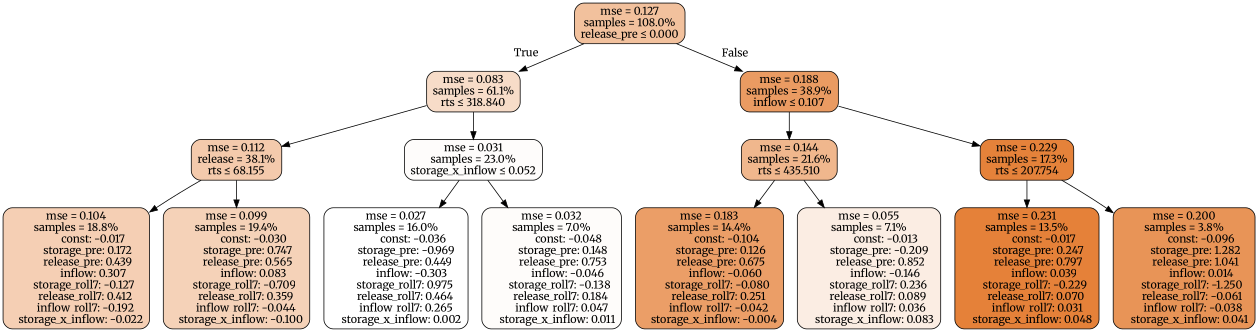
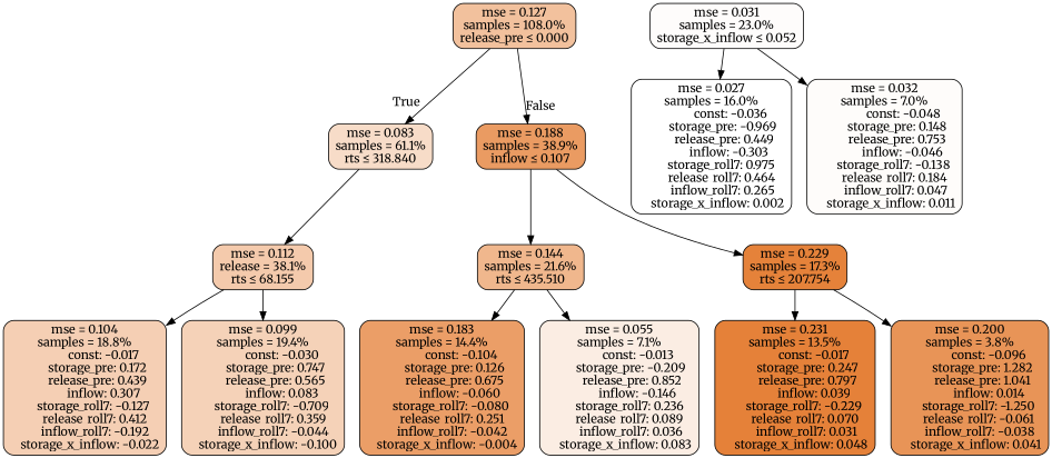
  digraph {
    fontname=Merriweather
    node [color=black fontname=Merriweather shape=rectangle style="filled, rounded"]
    edge [fontname=Merriweather]
    n1 [fillcolor="#f2c19d" label="mse = 0.127\nsamples = 108.0%\nrelease_pre &le; 0.000"]
    n2 [fillcolor="#f7dcc8" label="mse = 0.083\nsamples = 61.1%\nrts &le; 318.840"]
    n3 [fillcolor="#ea9b62" label="mse = 0.188\nsamples = 38.9%\ninflow &le; 0.107"]
    n4 [fillcolor="#f4caac" label="mse = 0.112\nrelease = 38.1%\nrts &le; 68.155"]
    n5 [fillcolor="#fefcfb" label="mse = 0.031\nsamples = 23.0%\nstorage_x_inflow &le; 0.052"]
    n6 [fillcolor="#f0b78d" label="mse = 0.144\nsamples = 21.6%\nrts &le; 435.510"]
    n7 [fillcolor="#e5823a" label="mse = 0.229\nsamples = 17.3%\nrts &le; 207.754"]
    n8 [fillcolor="#f5cfb4" label="mse = 0.104\nsamples = 18.8%\n               const: -0.017\n          storage_pre: 0.172\n          release_pre: 0.439\n               inflow: 0.307\n       storage_roll7: -0.127\n        release_roll7: 0.412\n        inflow_roll7: -0.192\n    storage_x_inflow: -0.022"]
    n9 [fillcolor="#f5d2b8" label="mse = 0.099\nsamples = 19.4%\n               const: -0.030\n          storage_pre: 0.747\n          release_pre: 0.565\n               inflow: 0.083\n       storage_roll7: -0.709\n        release_roll7: 0.359\n        inflow_roll7: -0.044\n    storage_x_inflow: -0.100"]
    n10 [fillcolor="#ffffff" label="mse = 0.027\nsamples = 16.0%\n               const: -0.036\n         storage_pre: -0.969\n          release_pre: 0.449\n              inflow: -0.303\n        storage_roll7: 0.975\n        release_roll7: 0.464\n         inflow_roll7: 0.265\n     storage_x_inflow: 0.002"]
    n11 [fillcolor="#fefcfa" label="mse = 0.032\nsamples = 7.0%\n               const: -0.048\n          storage_pre: 0.148\n          release_pre: 0.753\n              inflow: -0.046\n       storage_roll7: -0.138\n        release_roll7: 0.184\n         inflow_roll7: 0.047\n     storage_x_inflow: 0.011"]
    n12 [fillcolor="#eb9e67" label="mse = 0.183\nsamples = 14.4%\n               const: -0.104\n          storage_pre: 0.126\n          release_pre: 0.675\n              inflow: -0.060\n       storage_roll7: -0.080\n        release_roll7: 0.251\n        inflow_roll7: -0.042\n    storage_x_inflow: -0.004"]
    n13 [fillcolor="#fbede3" label="mse = 0.055\nsamples = 7.1%\n               const: -0.013\n         storage_pre: -0.209\n          release_pre: 0.852\n              inflow: -0.146\n        storage_roll7: 0.236\n        release_roll7: 0.089\n         inflow_roll7: 0.036\n     storage_x_inflow: 0.083"]
    n14 [fillcolor="#e58139" label="mse = 0.231\nsamples = 13.5%\n               const: -0.017\n          storage_pre: 0.247\n          release_pre: 0.797\n               inflow: 0.039\n       storage_roll7: -0.229\n        release_roll7: 0.070\n         inflow_roll7: 0.031\n     storage_x_inflow: 0.048"]
    n15 [fillcolor="#e89457" label="mse = 0.200\nsamples = 3.8%\n               const: -0.096\n          storage_pre: 1.282\n          release_pre: 1.041\n               inflow: 0.014\n       storage_roll7: -1.250\n       release_roll7: -0.061\n        inflow_roll7: -0.038\n     storage_x_inflow: 0.041"]
    n1 -> n2 [headlabel=True labelangle=45 labeldistance=2.5]
    n1 -> n3 [headlabel=False labelangle=-45 labeldistance=2.5]
    n2 -> n4
-   n2 -> n5
    n3 -> n6
    n3 -> n7
    n4 -> n8
    n4 -> n9
    n5 -> n10
    n5 -> n11
    n6 -> n12
    n6 -> n13
    n7 -> n14
    n7 -> n15
  }
